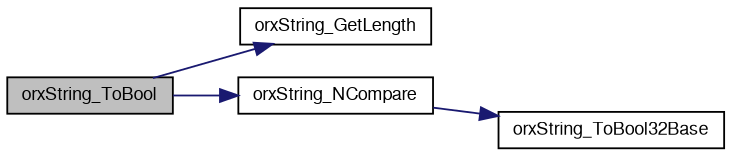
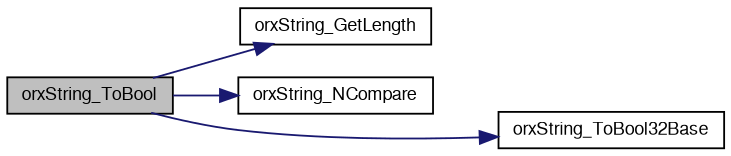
  digraph {
    rankdir=LR
    node [color=black fontname=FreeSans fontsize=10 shape=record]
    edge [color=midnightblue fontname=FreeSans fontsize=10 labelfontname=FreeSans labelfontsize=10 style=solid]
    n1 [fillcolor=grey75 fontcolor=black height=0.2 label=orxString_ToBool style=filled width=0.4]
    n2 [height=0.2 label=orxString_GetLength width=0.4]
    n3 [height=0.2 label=orxString_NCompare width=0.4]
    n4 [height=0.2 label=orxString_ToBool32Base width=0.4]
    n1 -> n2
    n1 -> n3
-   n3 -> n4
+   n1 -> n4
  }
